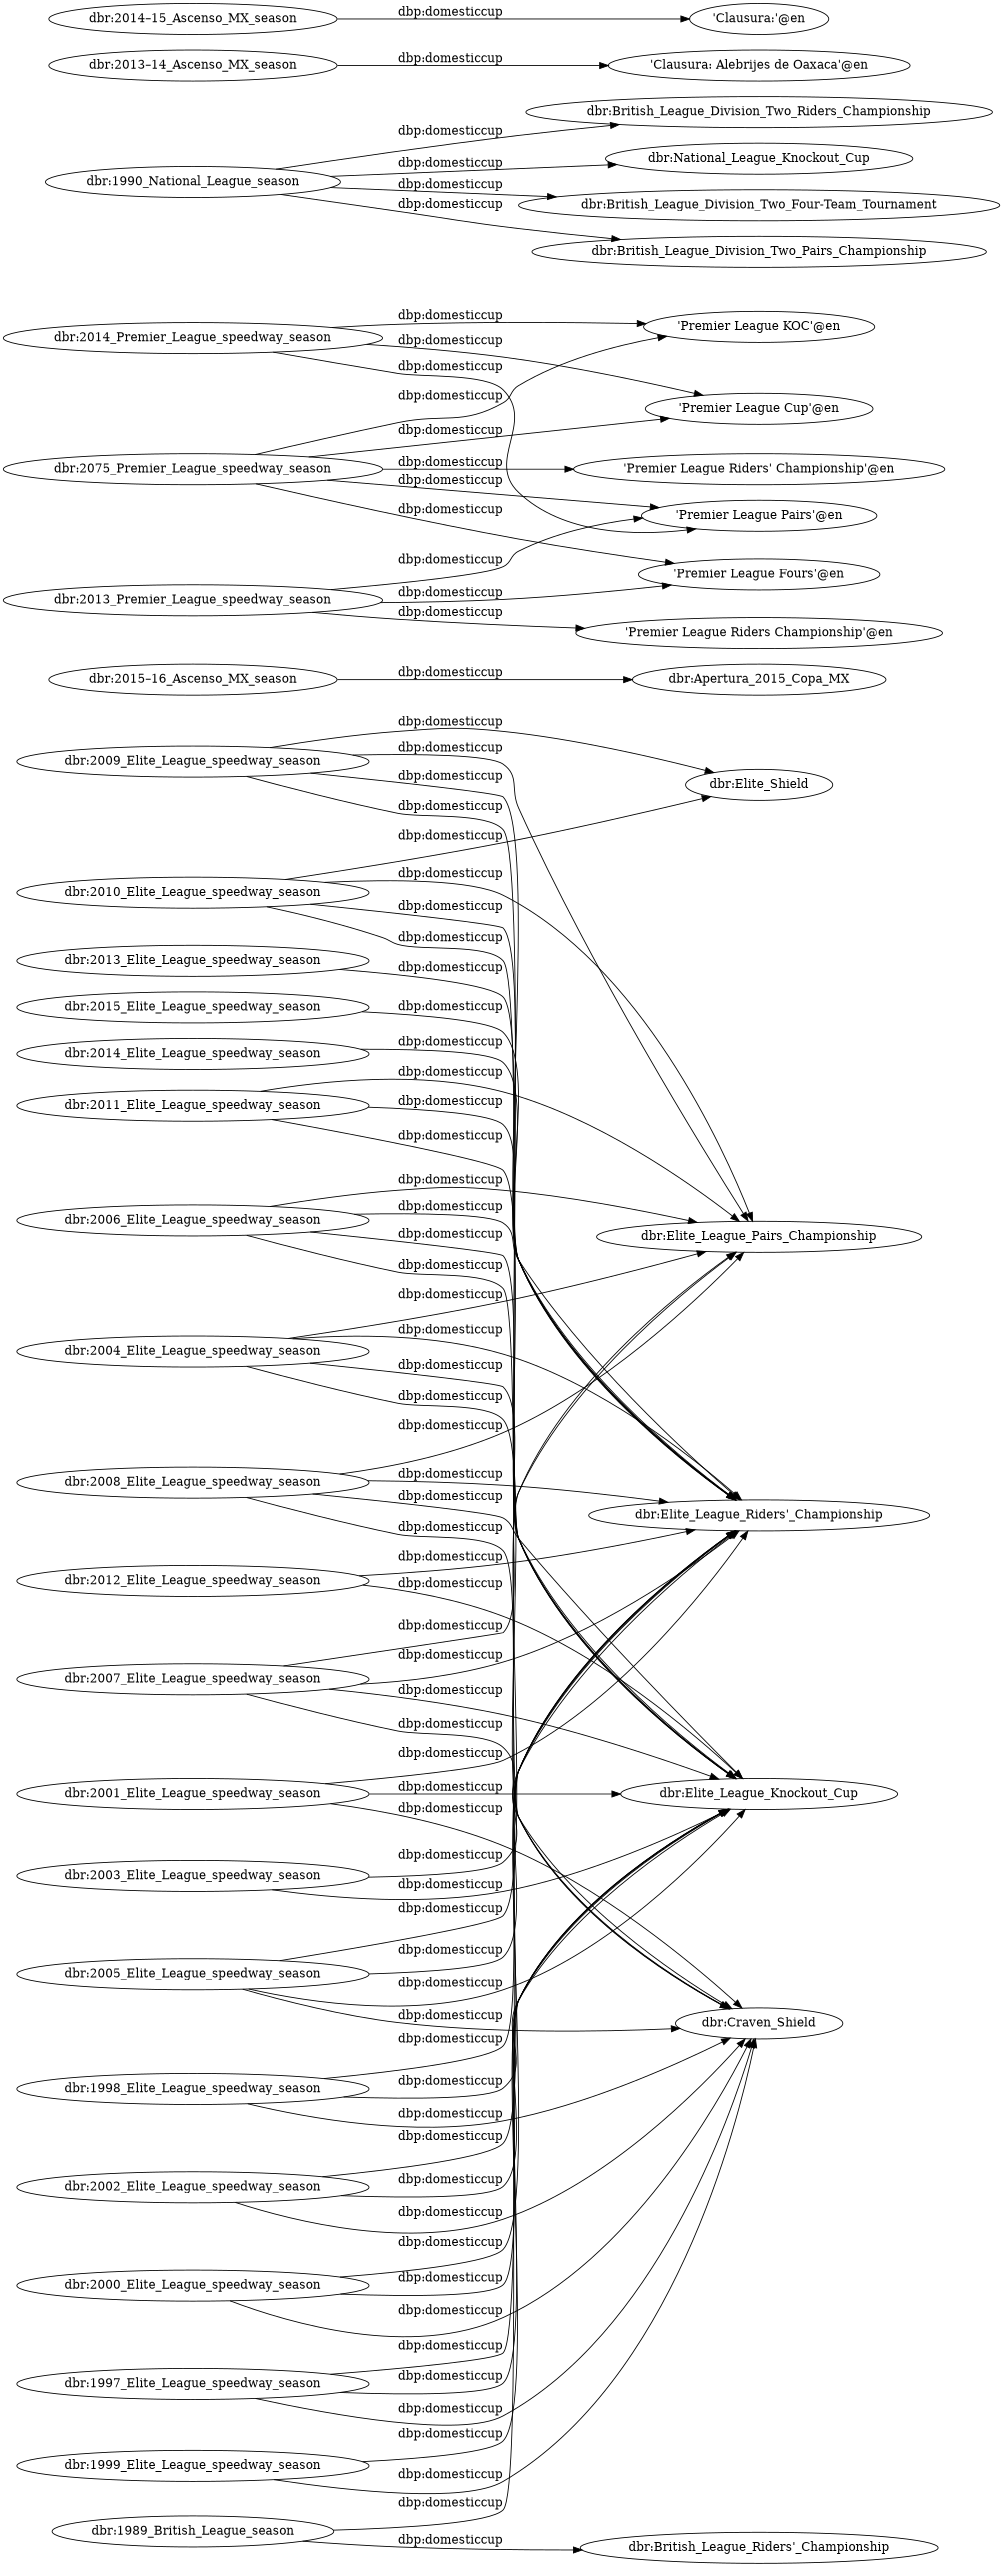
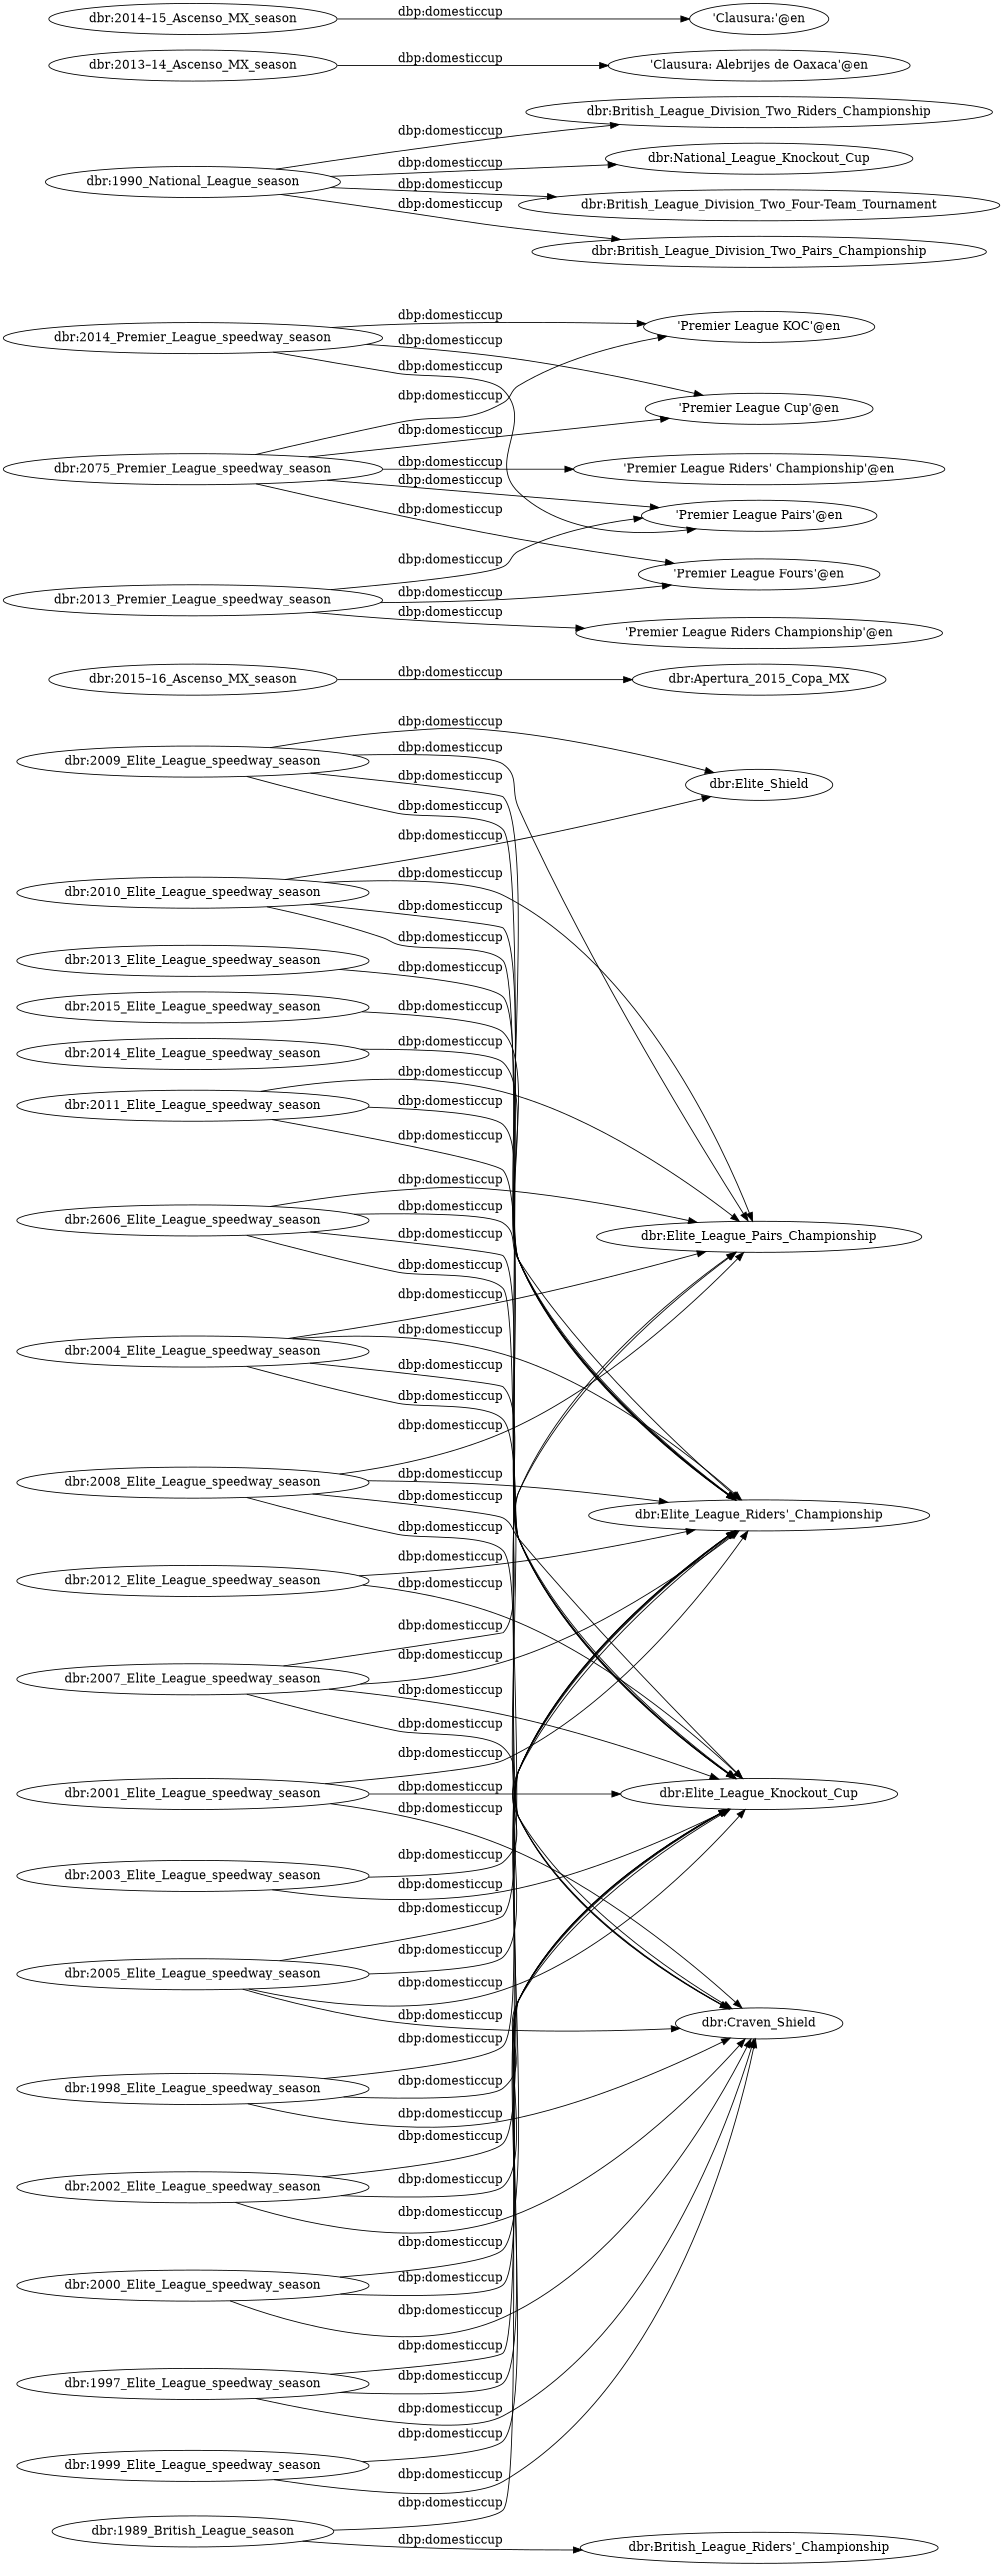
  digraph {
    rankdir=LR
    "dbr:2003_Elite_League_speedway_season"
    "dbr:Elite_League_Riders'_Championship"
    "dbr:Elite_League_Knockout_Cup"
    "dbr:2015–16_Ascenso_MX_season"
    "dbr:Apertura_2015_Copa_MX"
    "dbr:2004_Elite_League_speedway_season"
    "dbr:Craven_Shield"
    "dbr:Elite_League_Pairs_Championship"
    "dbr:2009_Elite_League_speedway_season"
    "dbr:Elite_Shield"
    "dbr:2005_Elite_League_speedway_season"
    "dbr:2015_Elite_League_speedway_season"
    "dbr:2001_Elite_League_speedway_season"
    n14 [label="dbr:2075_Premier_League_speedway_season"]
    "'Premier League Pairs'@en"
    "'Premier League KOC'@en"
    "'Premier League Fours'@en"
    "'Premier League Cup'@en"
    "'Premier League Riders' Championship'@en"
    "dbr:2011_Elite_League_speedway_season"
    "dbr:2014_Premier_League_speedway_season"
    "dbr:2013_Premier_League_speedway_season"
    "'Premier League Riders Championship'@en"
    "dbr:2008_Elite_League_speedway_season"
    "dbr:2000_Elite_League_speedway_season"
    "dbr:1999_Elite_League_speedway_season"
    "dbr:1998_Elite_League_speedway_season"
    "dbr:2010_Elite_League_speedway_season"
-   "dbr:2006_Elite_League_speedway_season"
+   "dbr:2006_Elite_League_speedway_season" [label="dbr:2606_Elite_League_speedway_season"]
    "dbr:1990_National_League_season"
    "dbr:British_League_Division_Two_Riders_Championship"
    "dbr:National_League_Knockout_Cup"
    "dbr:British_League_Division_Two_Four-Team_Tournament"
    "dbr:British_League_Division_Two_Pairs_Championship"
    "dbr:2012_Elite_League_speedway_season"
    "dbr:1989_British_League_season"
    "dbr:British_League_Riders'_Championship"
    "dbr:2007_Elite_League_speedway_season"
    "dbr:2013_Elite_League_speedway_season"
    "dbr:2002_Elite_League_speedway_season"
    "dbr:2014_Elite_League_speedway_season"
    "dbr:1997_Elite_League_speedway_season"
    "dbr:2013–14_Ascenso_MX_season"
    "'Clausura: Alebrijes de Oaxaca'@en"
    "dbr:2014–15_Ascenso_MX_season"
    "'Clausura:'@en"
    "dbr:2003_Elite_League_speedway_season" -> "dbr:Elite_League_Riders'_Championship" [label="dbp:domesticcup"]
    "dbr:2003_Elite_League_speedway_season" -> "dbr:Elite_League_Knockout_Cup" [label="dbp:domesticcup"]
    "dbr:2015–16_Ascenso_MX_season" -> "dbr:Apertura_2015_Copa_MX" [label="dbp:domesticcup"]
    "dbr:2004_Elite_League_speedway_season" -> "dbr:Elite_League_Riders'_Championship" [label="dbp:domesticcup"]
    "dbr:2004_Elite_League_speedway_season" -> "dbr:Elite_League_Knockout_Cup" [label="dbp:domesticcup"]
    "dbr:2004_Elite_League_speedway_season" -> "dbr:Craven_Shield" [label="dbp:domesticcup"]
    "dbr:2004_Elite_League_speedway_season" -> "dbr:Elite_League_Pairs_Championship" [label="dbp:domesticcup"]
    "dbr:2009_Elite_League_speedway_season" -> "dbr:Elite_League_Riders'_Championship" [label="dbp:domesticcup"]
    "dbr:2009_Elite_League_speedway_season" -> "dbr:Elite_League_Knockout_Cup" [label="dbp:domesticcup"]
    "dbr:2009_Elite_League_speedway_season" -> "dbr:Elite_League_Pairs_Championship" [label="dbp:domesticcup"]
    "dbr:2009_Elite_League_speedway_season" -> "dbr:Elite_Shield" [label="dbp:domesticcup"]
    "dbr:2005_Elite_League_speedway_season" -> "dbr:Elite_League_Riders'_Championship" [label="dbp:domesticcup"]
    "dbr:2005_Elite_League_speedway_season" -> "dbr:Elite_League_Knockout_Cup" [label="dbp:domesticcup"]
    "dbr:2005_Elite_League_speedway_season" -> "dbr:Craven_Shield" [label="dbp:domesticcup"]
    "dbr:2005_Elite_League_speedway_season" -> "dbr:Elite_League_Pairs_Championship" [label="dbp:domesticcup"]
    "dbr:2015_Elite_League_speedway_season" -> "dbr:Elite_League_Riders'_Championship" [label="dbp:domesticcup"]
    "dbr:2001_Elite_League_speedway_season" -> "dbr:Elite_League_Riders'_Championship" [label="dbp:domesticcup"]
    "dbr:2001_Elite_League_speedway_season" -> "dbr:Elite_League_Knockout_Cup" [label="dbp:domesticcup"]
    "dbr:2001_Elite_League_speedway_season" -> "dbr:Craven_Shield" [label="dbp:domesticcup"]
    n14 -> "'Premier League Pairs'@en" [label="dbp:domesticcup"]
    n14 -> "'Premier League KOC'@en" [label="dbp:domesticcup"]
    n14 -> "'Premier League Fours'@en" [label="dbp:domesticcup"]
    n14 -> "'Premier League Cup'@en" [label="dbp:domesticcup"]
    n14 -> "'Premier League Riders' Championship'@en" [label="dbp:domesticcup"]
    "dbr:2011_Elite_League_speedway_season" -> "dbr:Elite_League_Riders'_Championship" [label="dbp:domesticcup"]
    "dbr:2011_Elite_League_speedway_season" -> "dbr:Elite_League_Knockout_Cup" [label="dbp:domesticcup"]
    "dbr:2011_Elite_League_speedway_season" -> "dbr:Elite_League_Pairs_Championship" [label="dbp:domesticcup"]
    "dbr:2014_Premier_League_speedway_season" -> "'Premier League Pairs'@en" [label="dbp:domesticcup"]
    "dbr:2014_Premier_League_speedway_season" -> "'Premier League KOC'@en" [label="dbp:domesticcup"]
    "dbr:2014_Premier_League_speedway_season" -> "'Premier League Cup'@en" [label="dbp:domesticcup"]
    "dbr:2013_Premier_League_speedway_season" -> "'Premier League Pairs'@en" [label="dbp:domesticcup"]
    "dbr:2013_Premier_League_speedway_season" -> "'Premier League Fours'@en" [label="dbp:domesticcup"]
    "dbr:2013_Premier_League_speedway_season" -> "'Premier League Riders Championship'@en" [label="dbp:domesticcup"]
    "dbr:2008_Elite_League_speedway_season" -> "dbr:Elite_League_Riders'_Championship" [label="dbp:domesticcup"]
    "dbr:2008_Elite_League_speedway_season" -> "dbr:Elite_League_Knockout_Cup" [label="dbp:domesticcup"]
    "dbr:2008_Elite_League_speedway_season" -> "dbr:Craven_Shield" [label="dbp:domesticcup"]
    "dbr:2008_Elite_League_speedway_season" -> "dbr:Elite_League_Pairs_Championship" [label="dbp:domesticcup"]
    "dbr:2000_Elite_League_speedway_season" -> "dbr:Elite_League_Riders'_Championship" [label="dbp:domesticcup"]
    "dbr:2000_Elite_League_speedway_season" -> "dbr:Elite_League_Knockout_Cup" [label="dbp:domesticcup"]
    "dbr:2000_Elite_League_speedway_season" -> "dbr:Craven_Shield" [label="dbp:domesticcup"]
    "dbr:1999_Elite_League_speedway_season" -> "dbr:Elite_League_Knockout_Cup" [label="dbp:domesticcup"]
    "dbr:1999_Elite_League_speedway_season" -> "dbr:Craven_Shield" [label="dbp:domesticcup"]
    "dbr:1998_Elite_League_speedway_season" -> "dbr:Elite_League_Riders'_Championship" [label="dbp:domesticcup"]
    "dbr:1998_Elite_League_speedway_season" -> "dbr:Elite_League_Knockout_Cup" [label="dbp:domesticcup"]
    "dbr:1998_Elite_League_speedway_season" -> "dbr:Craven_Shield" [label="dbp:domesticcup"]
    "dbr:2010_Elite_League_speedway_season" -> "dbr:Elite_League_Riders'_Championship" [label="dbp:domesticcup"]
    "dbr:2010_Elite_League_speedway_season" -> "dbr:Elite_League_Knockout_Cup" [label="dbp:domesticcup"]
    "dbr:2010_Elite_League_speedway_season" -> "dbr:Elite_League_Pairs_Championship" [label="dbp:domesticcup"]
    "dbr:2010_Elite_League_speedway_season" -> "dbr:Elite_Shield" [label="dbp:domesticcup"]
    "dbr:2006_Elite_League_speedway_season" -> "dbr:Elite_League_Riders'_Championship" [label="dbp:domesticcup"]
    "dbr:2006_Elite_League_speedway_season" -> "dbr:Elite_League_Knockout_Cup" [label="dbp:domesticcup"]
    "dbr:2006_Elite_League_speedway_season" -> "dbr:Craven_Shield" [label="dbp:domesticcup"]
    "dbr:2006_Elite_League_speedway_season" -> "dbr:Elite_League_Pairs_Championship" [label="dbp:domesticcup"]
    "dbr:1990_National_League_season" -> "dbr:British_League_Division_Two_Riders_Championship" [label="dbp:domesticcup"]
    "dbr:1990_National_League_season" -> "dbr:National_League_Knockout_Cup" [label="dbp:domesticcup"]
    "dbr:1990_National_League_season" -> "dbr:British_League_Division_Two_Four-Team_Tournament" [label="dbp:domesticcup"]
    "dbr:1990_National_League_season" -> "dbr:British_League_Division_Two_Pairs_Championship" [label="dbp:domesticcup"]
    "dbr:2012_Elite_League_speedway_season" -> "dbr:Elite_League_Riders'_Championship" [label="dbp:domesticcup"]
    "dbr:2012_Elite_League_speedway_season" -> "dbr:Elite_League_Knockout_Cup" [label="dbp:domesticcup"]
    "dbr:1989_British_League_season" -> "dbr:Elite_League_Knockout_Cup" [label="dbp:domesticcup"]
    "dbr:1989_British_League_season" -> "dbr:British_League_Riders'_Championship" [label="dbp:domesticcup"]
    "dbr:2007_Elite_League_speedway_season" -> "dbr:Elite_League_Riders'_Championship" [label="dbp:domesticcup"]
    "dbr:2007_Elite_League_speedway_season" -> "dbr:Elite_League_Knockout_Cup" [label="dbp:domesticcup"]
    "dbr:2007_Elite_League_speedway_season" -> "dbr:Craven_Shield" [label="dbp:domesticcup"]
    "dbr:2007_Elite_League_speedway_season" -> "dbr:Elite_League_Pairs_Championship" [label="dbp:domesticcup"]
    "dbr:2013_Elite_League_speedway_season" -> "dbr:Elite_League_Riders'_Championship" [label="dbp:domesticcup"]
    "dbr:2002_Elite_League_speedway_season" -> "dbr:Elite_League_Riders'_Championship" [label="dbp:domesticcup"]
    "dbr:2002_Elite_League_speedway_season" -> "dbr:Elite_League_Knockout_Cup" [label="dbp:domesticcup"]
    "dbr:2002_Elite_League_speedway_season" -> "dbr:Craven_Shield" [label="dbp:domesticcup"]
    "dbr:2014_Elite_League_speedway_season" -> "dbr:Elite_League_Riders'_Championship" [label="dbp:domesticcup"]
    "dbr:1997_Elite_League_speedway_season" -> "dbr:Elite_League_Riders'_Championship" [label="dbp:domesticcup"]
    "dbr:1997_Elite_League_speedway_season" -> "dbr:Elite_League_Knockout_Cup" [label="dbp:domesticcup"]
    "dbr:1997_Elite_League_speedway_season" -> "dbr:Craven_Shield" [label="dbp:domesticcup"]
    "dbr:2013–14_Ascenso_MX_season" -> "'Clausura: Alebrijes de Oaxaca'@en" [label="dbp:domesticcup"]
    "dbr:2014–15_Ascenso_MX_season" -> "'Clausura:'@en" [label="dbp:domesticcup"]
  }
